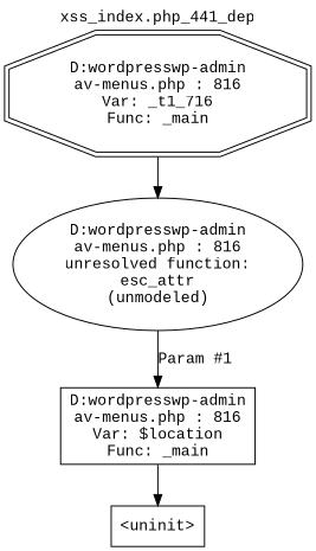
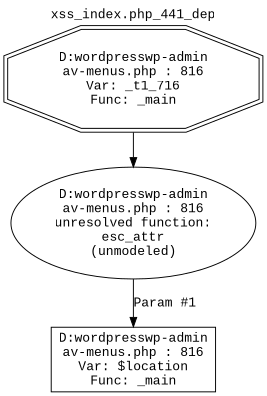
  digraph {
    label="xss_index.php_441_dep"
    labelloc=t
    fontname="Liberation Mono"
    node [shape=box fontname="Liberation Mono"]
    edge [fontname="Liberation Mono"]
    n1 [label="D:\wordpress\wp-admin\nav-menus.php : 816\nVar: _t1_716\nFunc: _main\n" shape=doubleoctagon]
    n2 [label="D:\wordpress\wp-admin\nav-menus.php : 816\nunresolved function:\nesc_attr\n(unmodeled)\n" shape=ellipse]
    n3 [label="D:\wordpress\wp-admin\nav-menus.php : 816\nVar: $location\nFunc: _main\n"]
-   n4 [label="<uninit>"]
    n1 -> n2
    n2 -> n3 [label="Param #1"]
-   n3 -> n4
  }
